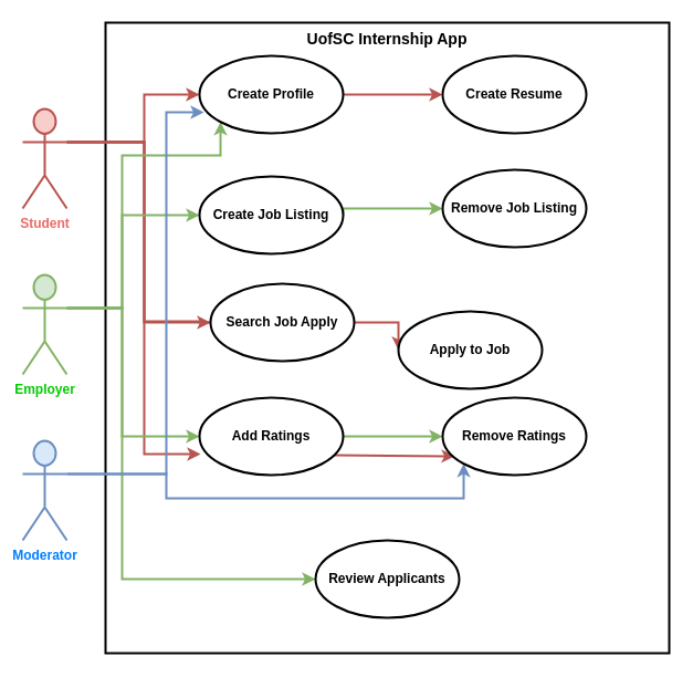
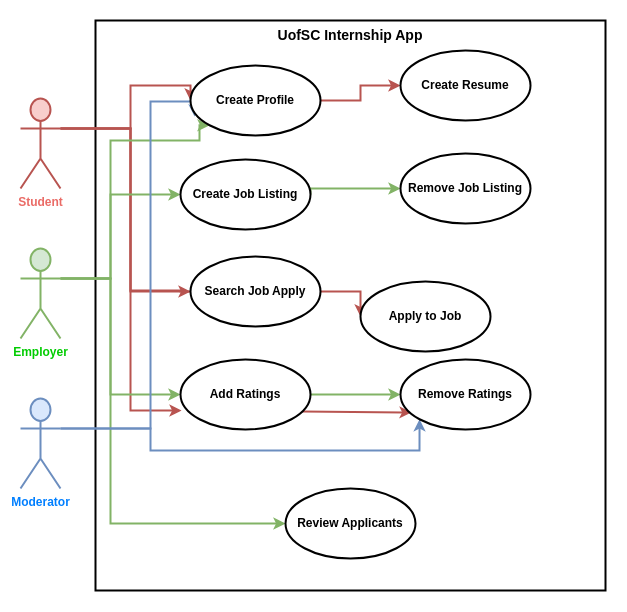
  <mxCell id="0" />
  <mxCell id="1" parent="0" />
  <mxCell id="2" value="&lt;font style=&quot;font-size: 14px&quot;&gt;UofSC Internship App&lt;/font&gt;" style="shape=rect;html=1;verticalAlign=top;fontStyle=1;whiteSpace=wrap;align=center;strokeWidth=2;" parent="1" vertex="1"><mxGeometry x="95" y="20" width="510" height="570" as="geometry" /></mxCell>
  <mxCell id="3" style="edgeStyle=orthogonalEdgeStyle;rounded=0;orthogonalLoop=1;jettySize=auto;html=1;exitX=1;exitY=0.333;exitDx=0;exitDy=0;exitPerimeter=0;entryX=0;entryY=0.5;entryDx=0;entryDy=0;fillColor=#f8cecc;strokeColor=#b85450;strokeWidth=2;" parent="1" source="7" target="17" edge="1"><mxGeometry relative="1" as="geometry"><Array as="points"><mxPoint x="130" y="128" /><mxPoint x="130" y="85" /></Array></mxGeometry></mxCell>
  <mxCell id="4" style="edgeStyle=orthogonalEdgeStyle;rounded=0;orthogonalLoop=1;jettySize=auto;html=1;exitX=1;exitY=0.333;exitDx=0;exitDy=0;exitPerimeter=0;entryX=0;entryY=0.5;entryDx=0;entryDy=0;strokeWidth=2;fillColor=#f8cecc;strokeColor=#b85450;" parent="1" source="7" target="21" edge="1"><mxGeometry relative="1" as="geometry"><Array as="points"><mxPoint x="130" y="128" /><mxPoint x="130" y="290" /><mxPoint x="180" y="290" /><mxPoint x="180" y="291" /></Array></mxGeometry></mxCell>
  <mxCell id="5" style="edgeStyle=orthogonalEdgeStyle;rounded=0;orthogonalLoop=1;jettySize=auto;html=1;exitX=1;exitY=0.333;exitDx=0;exitDy=0;exitPerimeter=0;entryX=0.008;entryY=0.729;entryDx=0;entryDy=0;strokeWidth=2;fillColor=#f8cecc;strokeColor=#b85450;entryPerimeter=0;" parent="1" source="7" target="24" edge="1"><mxGeometry relative="1" as="geometry"><Array as="points"><mxPoint x="130" y="128" /><mxPoint x="130" y="410" /></Array></mxGeometry></mxCell>
  <mxCell id="6" style="edgeStyle=orthogonalEdgeStyle;rounded=0;orthogonalLoop=1;jettySize=auto;html=1;exitX=1;exitY=0.333;exitDx=0;exitDy=0;exitPerimeter=0;entryX=0;entryY=0.5;entryDx=0;entryDy=0;strokeWidth=2;fillColor=#f8cecc;strokeColor=#b85450;" parent="1" source="7" target="25" edge="1"><mxGeometry relative="1" as="geometry"><Array as="points"><mxPoint x="130" y="128" /><mxPoint x="130" y="291" /></Array></mxGeometry></mxCell>
  <mxCell id="7" value="&lt;font color=&quot;#ea6b66&quot;&gt;&lt;b&gt;Student&lt;/b&gt;&lt;/font&gt;" style="shape=umlActor;html=1;verticalLabelPosition=bottom;verticalAlign=top;align=center;fillColor=#f8cecc;strokeColor=#b85450;strokeWidth=2;" parent="1" vertex="1"><mxGeometry x="20" y="98" width="40" height="90" as="geometry" /></mxCell>
  <mxCell id="8" style="edgeStyle=orthogonalEdgeStyle;rounded=0;orthogonalLoop=1;jettySize=auto;html=1;exitX=1;exitY=0.333;exitDx=0;exitDy=0;exitPerimeter=0;entryX=0;entryY=1;entryDx=0;entryDy=0;fillColor=#d5e8d4;strokeColor=#82b366;strokeWidth=2;" parent="1" source="12" target="17" edge="1"><mxGeometry relative="1" as="geometry"><Array as="points"><mxPoint x="110" y="278" /><mxPoint x="110" y="140" /><mxPoint x="199" y="140" /></Array></mxGeometry></mxCell>
  <mxCell id="9" style="edgeStyle=orthogonalEdgeStyle;rounded=0;orthogonalLoop=1;jettySize=auto;html=1;exitX=1;exitY=0.333;exitDx=0;exitDy=0;exitPerimeter=0;entryX=0;entryY=0.5;entryDx=0;entryDy=0;strokeWidth=2;fillColor=#d5e8d4;strokeColor=#82b366;" parent="1" source="12" target="20" edge="1"><mxGeometry relative="1" as="geometry"><Array as="points"><mxPoint x="110" y="278" /><mxPoint x="110" y="194" /></Array></mxGeometry></mxCell>
  <mxCell id="10" style="edgeStyle=orthogonalEdgeStyle;rounded=0;orthogonalLoop=1;jettySize=auto;html=1;exitX=1;exitY=0.333;exitDx=0;exitDy=0;exitPerimeter=0;entryX=0;entryY=0.5;entryDx=0;entryDy=0;strokeWidth=2;fillColor=#d5e8d4;strokeColor=#82b366;" parent="1" source="12" target="24" edge="1"><mxGeometry relative="1" as="geometry"><Array as="points"><mxPoint x="110" y="278" /><mxPoint x="110" y="394" /></Array></mxGeometry></mxCell>
  <mxCell id="11" style="edgeStyle=orthogonalEdgeStyle;rounded=0;orthogonalLoop=1;jettySize=auto;html=1;exitX=1;exitY=0.333;exitDx=0;exitDy=0;exitPerimeter=0;entryX=0;entryY=0.5;entryDx=0;entryDy=0;strokeWidth=2;fillColor=#d5e8d4;strokeColor=#82b366;" parent="1" source="12" target="27" edge="1"><mxGeometry relative="1" as="geometry"><Array as="points"><mxPoint x="110" y="278" /><mxPoint x="110" y="523" /></Array></mxGeometry></mxCell>
  <mxCell id="12" value="&lt;font color=&quot;#00cc00&quot;&gt;&lt;b&gt;Employer&lt;/b&gt;&lt;/font&gt;" style="shape=umlActor;html=1;verticalLabelPosition=bottom;verticalAlign=top;align=center;strokeWidth=2;fillColor=#d5e8d4;strokeColor=#82b366;" parent="1" vertex="1"><mxGeometry x="20" y="248" width="40" height="90" as="geometry" /></mxCell>
  <mxCell id="13" style="edgeStyle=orthogonalEdgeStyle;rounded=0;orthogonalLoop=1;jettySize=auto;html=1;exitX=1;exitY=0.333;exitDx=0;exitDy=0;exitPerimeter=0;fillColor=#dae8fc;strokeColor=#6c8ebf;strokeWidth=2;entryX=0.031;entryY=0.729;entryDx=0;entryDy=0;entryPerimeter=0;" parent="1" source="15" target="17" edge="1"><mxGeometry relative="1" as="geometry"><Array as="points"><mxPoint x="150" y="428" /><mxPoint x="150" y="101" /></Array><mxPoint x="224" y="130" as="targetPoint" /></mxGeometry></mxCell>
  <mxCell id="14" style="edgeStyle=orthogonalEdgeStyle;rounded=0;orthogonalLoop=1;jettySize=auto;html=1;exitX=1;exitY=0.333;exitDx=0;exitDy=0;exitPerimeter=0;entryX=0;entryY=1;entryDx=0;entryDy=0;strokeWidth=2;fillColor=#dae8fc;strokeColor=#6c8ebf;" parent="1" source="15" target="26" edge="1"><mxGeometry relative="1" as="geometry"><Array as="points"><mxPoint x="150" y="428" /><mxPoint x="150" y="450" /><mxPoint x="419" y="450" /></Array></mxGeometry></mxCell>
  <mxCell id="15" value="&lt;font color=&quot;#007fff&quot;&gt;&lt;b&gt;Moderator&lt;/b&gt;&lt;/font&gt;" style="shape=umlActor;html=1;verticalLabelPosition=bottom;verticalAlign=top;align=center;fillColor=#dae8fc;strokeColor=#6c8ebf;strokeWidth=2;" parent="1" vertex="1"><mxGeometry x="20" y="398" width="40" height="90" as="geometry" /></mxCell>
  <mxCell id="16" style="edgeStyle=orthogonalEdgeStyle;rounded=0;orthogonalLoop=1;jettySize=auto;html=1;exitX=1;exitY=0.5;exitDx=0;exitDy=0;entryX=0;entryY=0.5;entryDx=0;entryDy=0;strokeWidth=2;fillColor=#f8cecc;strokeColor=#b85450;" parent="1" source="17" target="18" edge="1"><mxGeometry relative="1" as="geometry" /></mxCell>
- <mxCell id="17" value="Create Profile" style="shape=ellipse;html=1;strokeWidth=2;fontStyle=1;whiteSpace=wrap;align=center;perimeter=ellipsePerimeter;" parent="1" vertex="1"><mxGeometry x="180" y="50" width="130" height="70" as="geometry" /></mxCell>
+ <mxCell id="17" value="Create Profile" style="shape=ellipse;html=1;strokeWidth=2;fontStyle=1;whiteSpace=wrap;align=center;perimeter=ellipsePerimeter;" parent="1" vertex="1"><mxGeometry x="190" y="65" width="130" height="70" as="geometry" /></mxCell>
  <mxCell id="18" value="Create Resume" style="shape=ellipse;html=1;strokeWidth=2;fontStyle=1;whiteSpace=wrap;align=center;perimeter=ellipsePerimeter;" parent="1" vertex="1"><mxGeometry x="400" y="50" width="130" height="70" as="geometry" /></mxCell>
  <mxCell id="19" style="edgeStyle=orthogonalEdgeStyle;rounded=0;orthogonalLoop=1;jettySize=auto;html=1;exitX=1;exitY=0.5;exitDx=0;exitDy=0;entryX=0;entryY=0.5;entryDx=0;entryDy=0;strokeWidth=2;fillColor=#d5e8d4;strokeColor=#82b366;" parent="1" source="20" target="28" edge="1"><mxGeometry relative="1" as="geometry"><Array as="points"><mxPoint x="310" y="188" /></Array></mxGeometry></mxCell>
  <mxCell id="20" value="Create Job Listing" style="shape=ellipse;html=1;strokeWidth=2;fontStyle=1;whiteSpace=wrap;align=center;perimeter=ellipsePerimeter;" parent="1" vertex="1"><mxGeometry x="180" y="159" width="130" height="70" as="geometry" /></mxCell>
  <mxCell id="21" value="Search Job Apply" style="shape=ellipse;html=1;strokeWidth=2;fontStyle=1;whiteSpace=wrap;align=center;perimeter=ellipsePerimeter;" parent="1" vertex="1"><mxGeometry x="190" y="256" width="130" height="70" as="geometry" /></mxCell>
  <mxCell id="22" style="edgeStyle=orthogonalEdgeStyle;curved=1;rounded=0;orthogonalLoop=1;jettySize=auto;html=1;exitX=1;exitY=0.5;exitDx=0;exitDy=0;entryX=0;entryY=0.5;entryDx=0;entryDy=0;strokeWidth=2;fillColor=#d5e8d4;strokeColor=#82b366;" parent="1" source="24" target="26" edge="1"><mxGeometry relative="1" as="geometry" /></mxCell>
  <mxCell id="23" style="rounded=0;orthogonalLoop=1;jettySize=auto;html=1;exitX=0.938;exitY=0.743;exitDx=0;exitDy=0;entryX=0.085;entryY=0.757;entryDx=0;entryDy=0;entryPerimeter=0;strokeWidth=2;fillColor=#f8cecc;strokeColor=#b85450;exitPerimeter=0;edgeStyle=orthogonalEdgeStyle;" parent="1" source="24" target="26" edge="1"><mxGeometry relative="1" as="geometry"><Array as="points"><mxPoint x="302" y="412" /></Array></mxGeometry></mxCell>
  <mxCell id="24" value="Add Ratings" style="shape=ellipse;html=1;strokeWidth=2;fontStyle=1;whiteSpace=wrap;align=center;perimeter=ellipsePerimeter;" parent="1" vertex="1"><mxGeometry x="180" y="359" width="130" height="70" as="geometry" /></mxCell>
  <mxCell id="25" value="Apply to Job" style="shape=ellipse;html=1;strokeWidth=2;fontStyle=1;whiteSpace=wrap;align=center;perimeter=ellipsePerimeter;" parent="1" vertex="1"><mxGeometry x="360" y="281" width="130" height="70" as="geometry" /></mxCell>
  <mxCell id="26" value="Remove Ratings" style="shape=ellipse;html=1;strokeWidth=2;fontStyle=1;whiteSpace=wrap;align=center;perimeter=ellipsePerimeter;" parent="1" vertex="1"><mxGeometry x="400" y="359" width="130" height="70" as="geometry" /></mxCell>
  <mxCell id="27" value="Review Applicants" style="shape=ellipse;html=1;strokeWidth=2;fontStyle=1;whiteSpace=wrap;align=center;perimeter=ellipsePerimeter;" parent="1" vertex="1"><mxGeometry x="285" y="488" width="130" height="70" as="geometry" /></mxCell>
  <mxCell id="28" value="Remove Job Listing" style="shape=ellipse;html=1;strokeWidth=2;fontStyle=1;whiteSpace=wrap;align=center;perimeter=ellipsePerimeter;" parent="1" vertex="1"><mxGeometry x="400" y="153" width="130" height="70" as="geometry" /></mxCell>
  <mxCell id="29" style="edgeStyle=orthogonalEdgeStyle;rounded=0;orthogonalLoop=1;jettySize=auto;html=1;exitX=0.5;exitY=1;exitDx=0;exitDy=0;strokeWidth=2;" parent="1" source="2" target="2" edge="1"><mxGeometry relative="1" as="geometry" /></mxCell>
